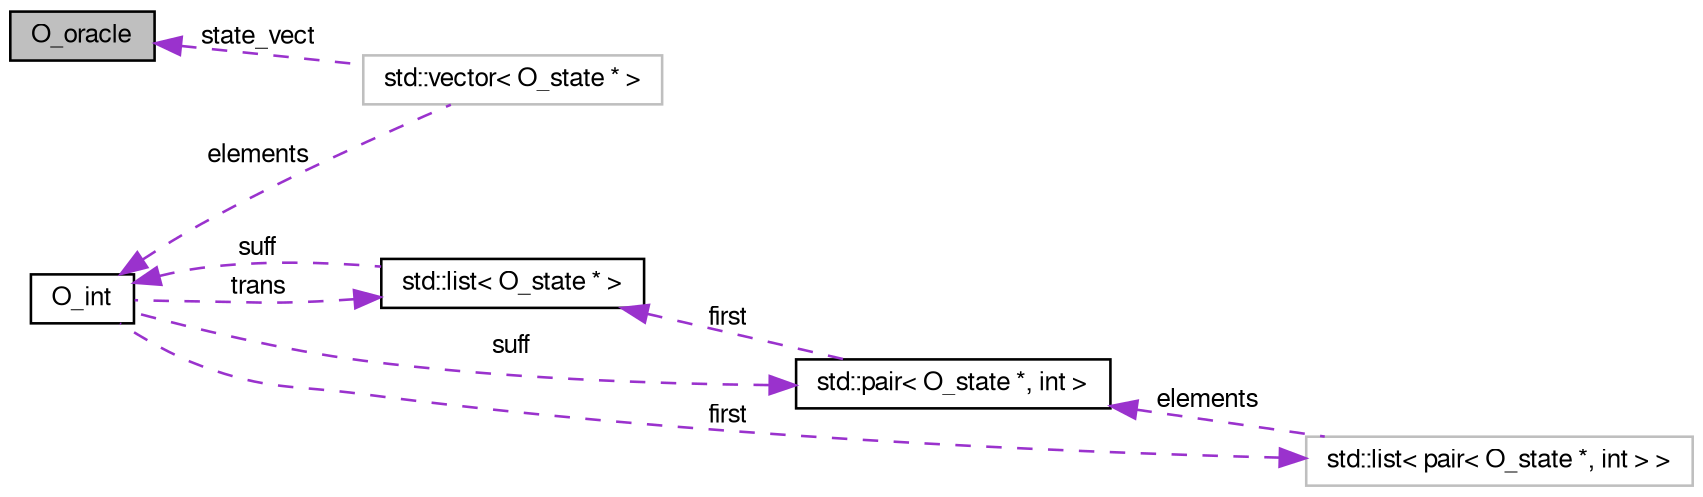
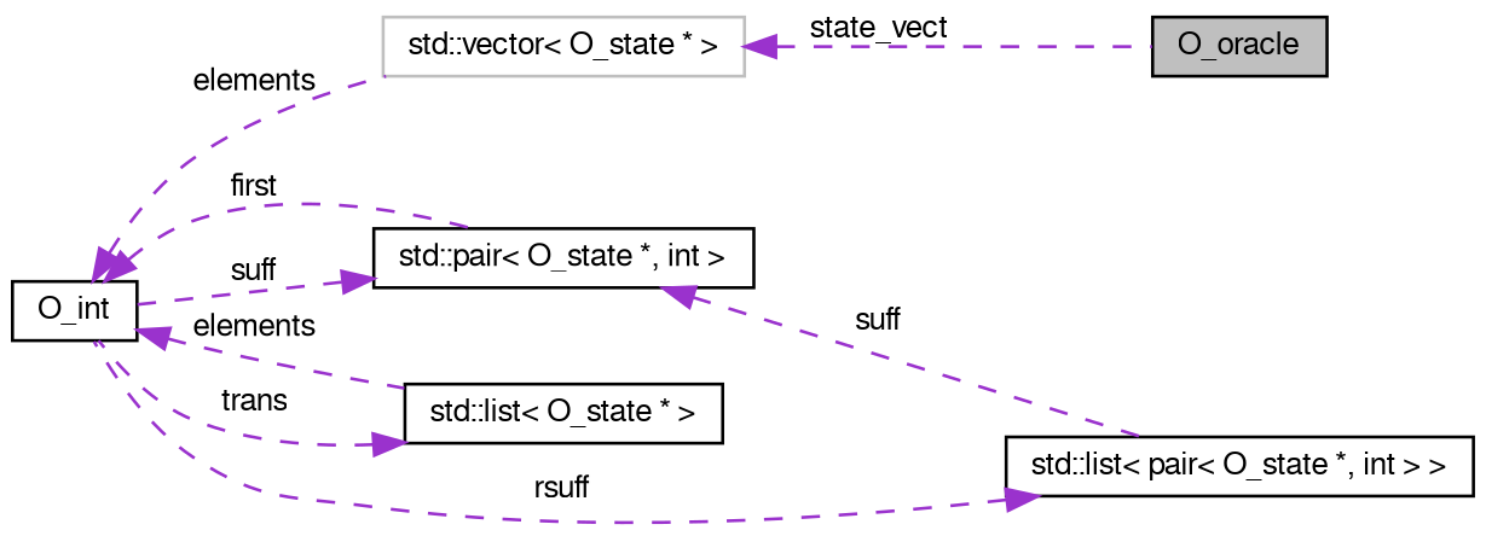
  digraph {
    rankdir=LR
    node [color=black fontname=FreeSans fontsize=10 shape=record]
    edge [color=darkorchid3 dir=back fontname=FreeSans fontsize=10 labelfontname=FreeSans labelfontsize=10 style=dashed]
    n1 [fillcolor=grey75 fontcolor=black height=0.2 label=O_oracle style=filled width=0.4]
    n2 [color=grey75 height=0.2 label="std::vector\< O_state * \>" width=0.4]
    n3 [height=0.2 label=O_int width=0.4]
    n4 [height=0.2 label="std::pair\< O_state *, int \>" width=0.4]
    n5 [height=0.2 label="std::list\< O_state * \>" width=0.4]
-   n6 [color=grey75 height=0.2 label="std::list\< pair\< O_state *, int \> \>" width=0.4]
-   n1 -> n2 [label=state_vect]
+   n6 [height=0.2 label="std::list\< pair\< O_state *, int \> \>" width=0.4]
+   n2 -> n1 [label=state_vect]
    n3 -> n2 [label=elements]
-   n5 -> n4 [label=first]
-   n3 -> n5 [label=suff]
+   n3 -> n4 [label=first]
+   n3 -> n5 [label=elements]
    n4 -> n3 [label=suff]
-   n4 -> n6 [label=elements]
+   n4 -> n6 [label=suff]
    n5 -> n3 [label=trans]
-   n6 -> n3 [label=first]
+   n6 -> n3 [label=rsuff]
  }
